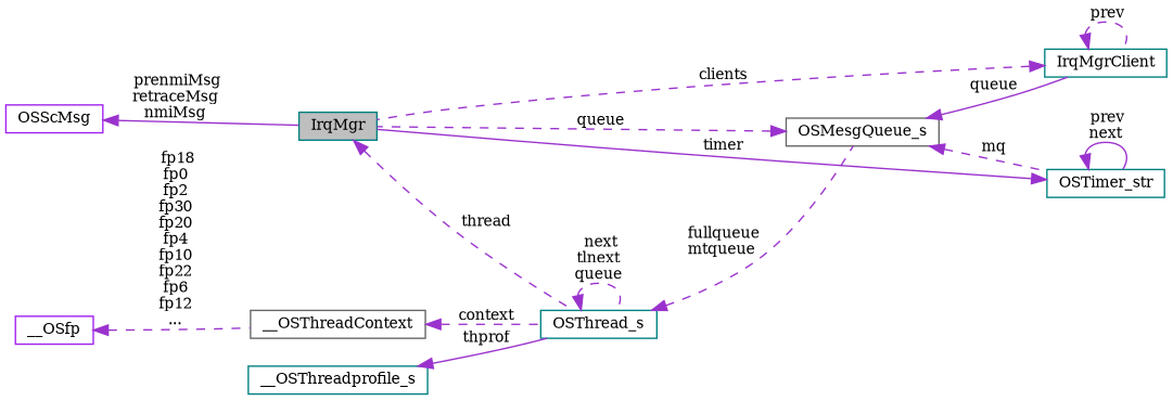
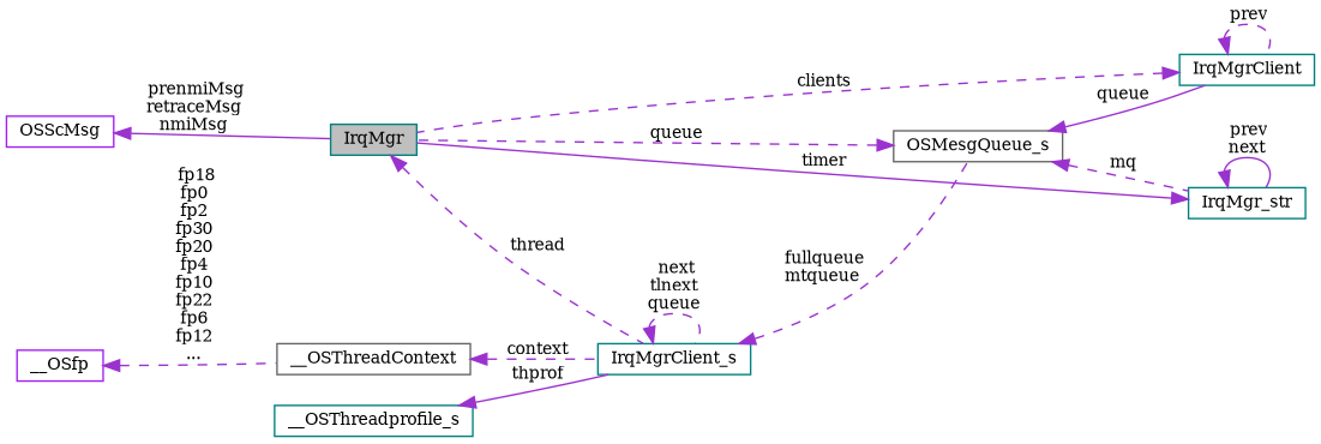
  digraph {
    fontname="DejaVu Serif"
    rankdir=LR
    node [color=teal fillcolor=white fontname="DejaVu Serif" fontsize=10 shape=record style=filled]
    edge [color=darkorchid3 dir=back fontname="DejaVu Serif" fontsize=10 labelfontname=Helvetica labelfontsize=10 style=dashed]
    n1 [fillcolor=grey75 fontcolor=black height=0.2 label=IrqMgr width=0.4]
-   n2 [height=0.2 label=OSThread_s width=0.4]
+   n2 [height=0.2 label=IrqMgrClient_s width=0.4]
    n3 [color=gray40 height=0.2 label=OSMesgQueue_s width=0.4]
-   n4 [height=0.2 label=OSTimer_str width=0.4]
+   n4 [height=0.2 label=IrqMgr_str width=0.4]
    n5 [height=0.2 label=IrqMgrClient width=0.4]
    n6 [height=0.2 label=__OSThreadprofile_s width=0.4]
    n7 [color=gray40 height=0.2 label=__OSThreadContext width=0.4]
    n8 [color=purple height=0.2 label=__OSfp width=0.4]
    n9 [color=purple height=0.2 label=OSScMsg width=0.4]
    n1 -> n2 [label=" thread"]
    n2 -> n2 [label=" next\ntlnext\nqueue"]
    n2 -> n3 [label=" fullqueue\nmtqueue"]
    n3 -> n1 [label=" queue"]
    n3 -> n4 [label=" mq"]
    n3 -> n5 [label=" queue" style=solid]
    n4 -> n1 [label=" timer" style=solid]
    n4 -> n4 [label=" prev\nnext" style=solid]
    n5 -> n1 [label=" clients"]
    n5 -> n5 [label=" prev"]
    n6 -> n2 [label=" thprof" style=solid]
    n7 -> n2 [label=" context"]
    n8 -> n7 [label=" fp18\nfp0\nfp2\nfp30\nfp20\nfp4\nfp10\nfp22\nfp6\nfp12\n..."]
    n9 -> n1 [label=" prenmiMsg\nretraceMsg\nnmiMsg" style=solid]
  }
